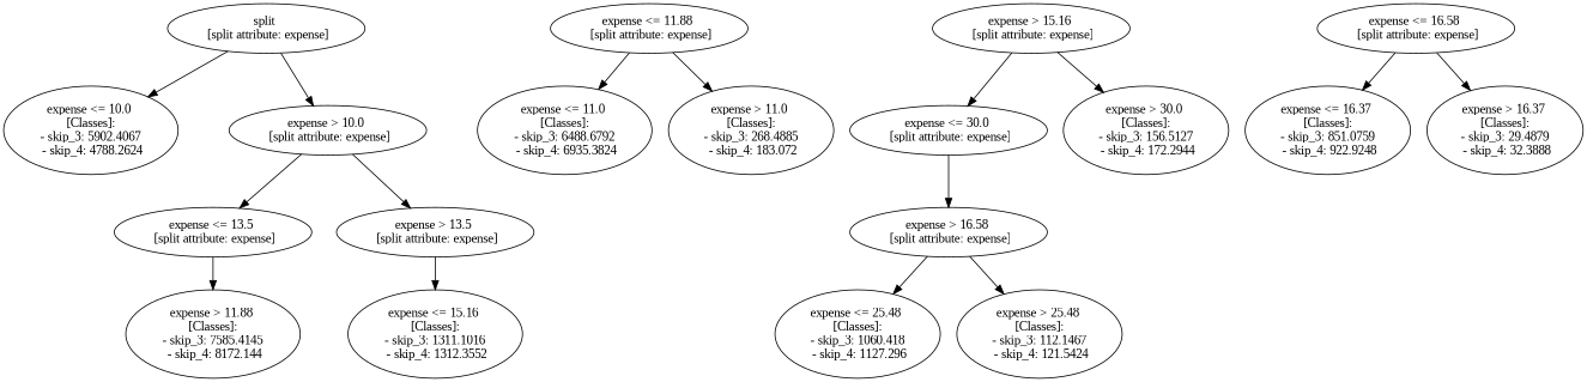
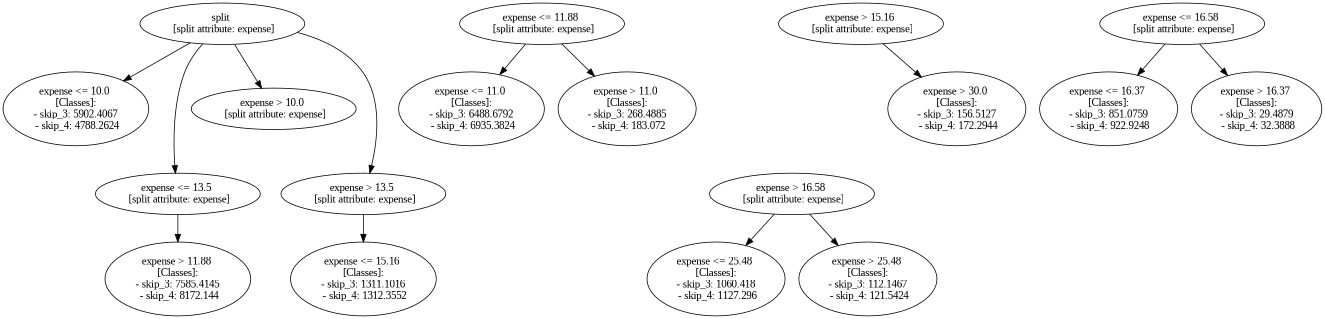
  digraph {
    fontname="Liberation Serif"
    node [fontname="Liberation Serif"]
    edge [fontname="Liberation Serif"]
    n1 [label="split \n [split attribute: expense]"]
    n2 [label="expense <= 10.0 \n [Classes]: \n - skip_3: 5902.4067 \n - skip_4: 4788.2624"]
    n3 [label="expense > 10.0 \n [split attribute: expense]"]
    n4 [label="expense <= 13.5 \n [split attribute: expense]"]
    n5 [label="expense > 13.5 \n [split attribute: expense]"]
    n6 [label="expense > 11.88 \n [Classes]: \n - skip_3: 7585.4145 \n - skip_4: 8172.144"]
    n7 [label="expense <= 15.16 \n [Classes]: \n - skip_3: 1311.1016 \n - skip_4: 1312.3552"]
    n8 [label="expense <= 11.88 \n [split attribute: expense]"]
    n9 [label="expense <= 11.0 \n [Classes]: \n - skip_3: 6488.6792 \n - skip_4: 6935.3824"]
    n10 [label="expense > 11.0 \n [Classes]: \n - skip_3: 268.4885 \n - skip_4: 183.072"]
    n11 [label="expense > 15.16 \n [split attribute: expense]"]
-   n12 [label="expense <= 30.0 \n [split attribute: expense]"]
    n13 [label="expense > 30.0 \n [Classes]: \n - skip_3: 156.5127 \n - skip_4: 172.2944"]
    n14 [label="expense > 16.58 \n [split attribute: expense]"]
    n15 [label="expense <= 16.58 \n [split attribute: expense]"]
    n16 [label="expense <= 16.37 \n [Classes]: \n - skip_3: 851.0759 \n - skip_4: 922.9248"]
    n17 [label="expense > 16.37 \n [Classes]: \n - skip_3: 29.4879 \n - skip_4: 32.3888"]
    n18 [label="expense <= 25.48 \n [Classes]: \n - skip_3: 1060.418 \n - skip_4: 1127.296"]
    n19 [label="expense > 25.48 \n [Classes]: \n - skip_3: 112.1467 \n - skip_4: 121.5424"]
    n1 -> n2
    n1 -> n3
-   n3 -> n4
-   n3 -> n5
+   n1 -> n4
+   n1 -> n5
    n4 -> n6
    n5 -> n7
    n8 -> n9
    n8 -> n10
-   n11 -> n12
    n11 -> n13
-   n12 -> n14
    n14 -> n18
    n14 -> n19
    n15 -> n16
    n15 -> n17
  }
